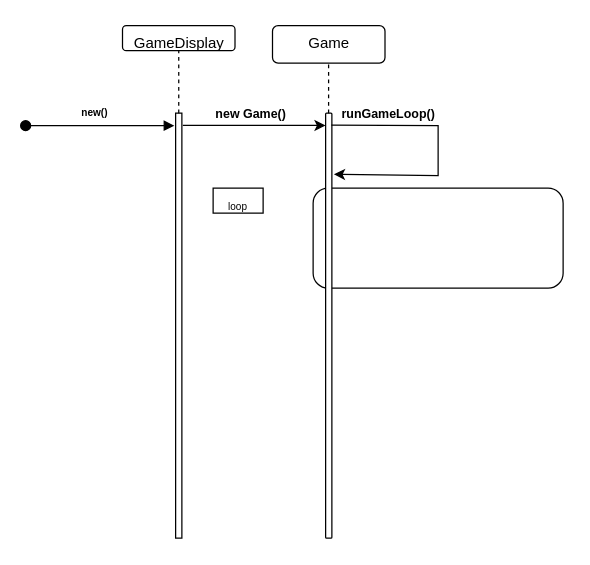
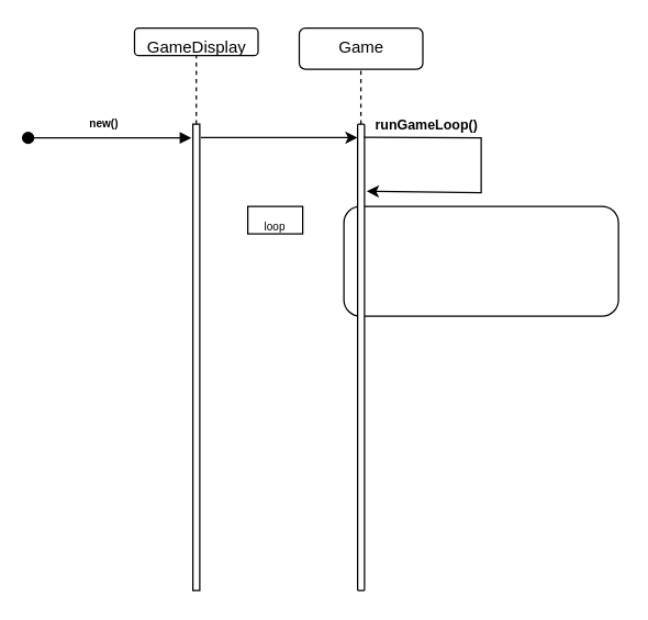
  <mxCell id="0" />
  <mxCell id="1" parent="0" />
  <mxCell id="2" value="" style="rounded=1;whiteSpace=wrap;html=1;strokeColor=default;align=center;verticalAlign=top;fontFamily=Helvetica;fontSize=12;fontColor=default;fillColor=default;" vertex="1" parent="1"><mxGeometry x="250" y="150" width="200" height="80" as="geometry" /></mxCell>
  <mxCell id="3" value="GameDisplay" style="rounded=1;whiteSpace=wrap;html=1;strokeColor=default;align=center;verticalAlign=top;fontFamily=Helvetica;fontSize=12;fontColor=default;fillColor=default;" vertex="1" parent="1"><mxGeometry x="97.5" y="20" width="90" height="20" as="geometry" /></mxCell>
  <mxCell id="4" value="" style="rounded=1;whiteSpace=wrap;html=1;strokeColor=default;align=center;verticalAlign=top;fontFamily=Helvetica;fontSize=12;fontColor=default;fillColor=default;arcSize=0;" vertex="1" parent="1"><mxGeometry x="140" y="90" width="5" height="340" as="geometry" /></mxCell>
  <mxCell id="5" value="&lt;h6&gt;new()&lt;/h6&gt;" style="text;html=1;align=center;verticalAlign=middle;resizable=0;points=[];autosize=1;strokeColor=none;fillColor=none;fontFamily=Helvetica;fontSize=12;fontColor=default;" vertex="1" parent="1"><mxGeometry x="50" y="60" width="50" height="60" as="geometry" /></mxCell>
  <mxCell id="6" value="" style="html=1;verticalAlign=bottom;startArrow=oval;endArrow=block;startSize=8;edgeStyle=elbowEdgeStyle;elbow=vertical;curved=0;rounded=0;entryX=-0.2;entryY=0.03;entryDx=0;entryDy=0;entryPerimeter=0;" edge="1" parent="1" target="4"><mxGeometry x="0.01" y="10" relative="1" as="geometry"><mxPoint x="20" y="100" as="sourcePoint" /><mxPoint x="592.5" y="270" as="targetPoint" /><mxPoint as="offset" /></mxGeometry></mxCell>
  <mxCell id="7" value="Game" style="rounded=1;whiteSpace=wrap;html=1;strokeColor=default;align=center;verticalAlign=top;fontFamily=Helvetica;fontSize=12;fontColor=default;fillColor=default;" vertex="1" parent="1"><mxGeometry x="217.5" y="20" width="90" height="30" as="geometry" /></mxCell>
  <mxCell id="8" value="" style="rounded=1;whiteSpace=wrap;html=1;strokeColor=default;align=center;verticalAlign=top;fontFamily=Helvetica;fontSize=12;fontColor=default;fillColor=default;" vertex="1" parent="1"><mxGeometry x="260" y="90" width="5" height="340" as="geometry" /></mxCell>
  <mxCell id="9" value="" style="endArrow=classic;html=1;rounded=0;fontFamily=Helvetica;fontSize=12;fontColor=default;entryX=0;entryY=0.029;entryDx=0;entryDy=0;entryPerimeter=0;exitX=1.153;exitY=0.029;exitDx=0;exitDy=0;exitPerimeter=0;" edge="1" parent="1" source="4" target="8"><mxGeometry width="50" height="50" relative="1" as="geometry"><mxPoint x="150" y="100" as="sourcePoint" /><mxPoint x="160" y="30" as="targetPoint" /></mxGeometry></mxCell>
- <mxCell id="10" value="&lt;h5&gt;new Game()&lt;/h5&gt;" style="text;html=1;align=center;verticalAlign=middle;resizable=0;points=[];autosize=1;strokeColor=none;fillColor=none;fontFamily=Helvetica;fontSize=12;fontColor=default;" vertex="1" parent="1"><mxGeometry x="160" y="60" width="80" height="60" as="geometry" /></mxCell>
  <mxCell id="11" value="" style="endArrow=classic;html=1;rounded=0;fontFamily=Helvetica;fontSize=12;fontColor=default;exitX=0.916;exitY=0.028;exitDx=0;exitDy=0;exitPerimeter=0;entryX=1.32;entryY=0.144;entryDx=0;entryDy=0;entryPerimeter=0;" edge="1" parent="1" source="8" target="8"><mxGeometry width="50" height="50" relative="1" as="geometry"><mxPoint x="330" y="200" as="sourcePoint" /><mxPoint x="320" y="160" as="targetPoint" /><Array as="points"><mxPoint x="350" y="100" /><mxPoint x="350" y="120" /><mxPoint x="350" y="140" /></Array></mxGeometry></mxCell>
  <mxCell id="12" value="&lt;h5&gt;runGameLoop()&lt;/h5&gt;" style="text;html=1;align=center;verticalAlign=middle;resizable=0;points=[];autosize=1;strokeColor=none;fillColor=none;fontFamily=Helvetica;fontSize=12;fontColor=default;" vertex="1" parent="1"><mxGeometry x="260" y="60" width="100" height="60" as="geometry" /></mxCell>
  <mxCell id="13" value="" style="endArrow=none;dashed=1;html=1;rounded=0;fontFamily=Helvetica;fontSize=12;fontColor=default;exitX=0.5;exitY=0;exitDx=0;exitDy=0;entryX=0.5;entryY=1;entryDx=0;entryDy=0;" edge="1" parent="1" source="4" target="3"><mxGeometry width="50" height="50" relative="1" as="geometry"><mxPoint x="230" y="180" as="sourcePoint" /><mxPoint x="280" y="130" as="targetPoint" /></mxGeometry></mxCell>
  <mxCell id="14" value="" style="endArrow=none;dashed=1;html=1;rounded=0;fontFamily=Helvetica;fontSize=12;fontColor=default;exitX=0.5;exitY=0;exitDx=0;exitDy=0;entryX=0.5;entryY=1;entryDx=0;entryDy=0;" edge="1" parent="1"><mxGeometry width="50" height="50" relative="1" as="geometry"><mxPoint x="262.38" y="90" as="sourcePoint" /><mxPoint x="262.38" y="50" as="targetPoint" /></mxGeometry></mxCell>
- <mxCell id="15" value="&lt;font style=&quot;font-size: 8px;&quot;&gt;loop&lt;/font&gt;" style="whiteSpace=wrap;html=1;strokeColor=default;align=center;verticalAlign=top;fontFamily=Helvetica;fontSize=12;fontColor=default;fillColor=default;" vertex="1" parent="1"><mxGeometry x="170" y="150" width="40" height="20" as="geometry" /></mxCell>
+ <mxCell id="15" value="&lt;font style=&quot;font-size: 8px;&quot;&gt;loop&lt;/font&gt;" style="whiteSpace=wrap;html=1;strokeColor=default;align=center;verticalAlign=top;fontFamily=Helvetica;fontSize=12;fontColor=default;fillColor=default;" vertex="1" parent="1"><mxGeometry x="180" y="150" width="40" height="20" as="geometry" /></mxCell>
